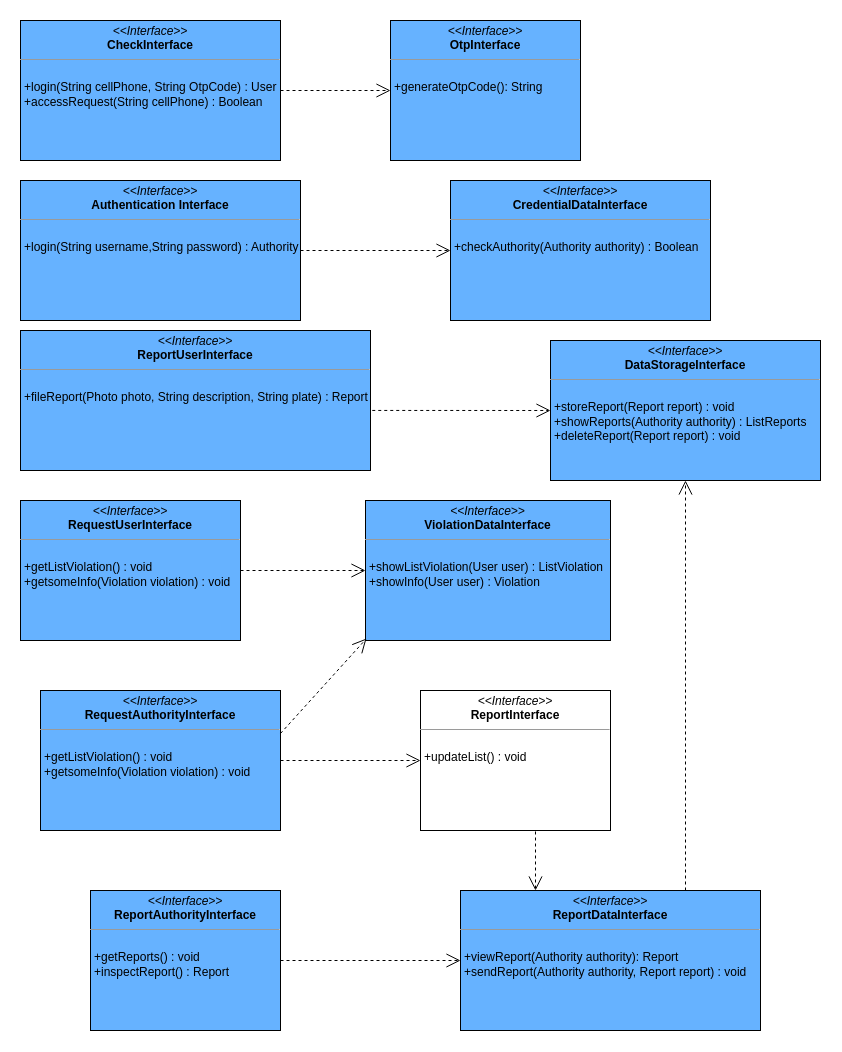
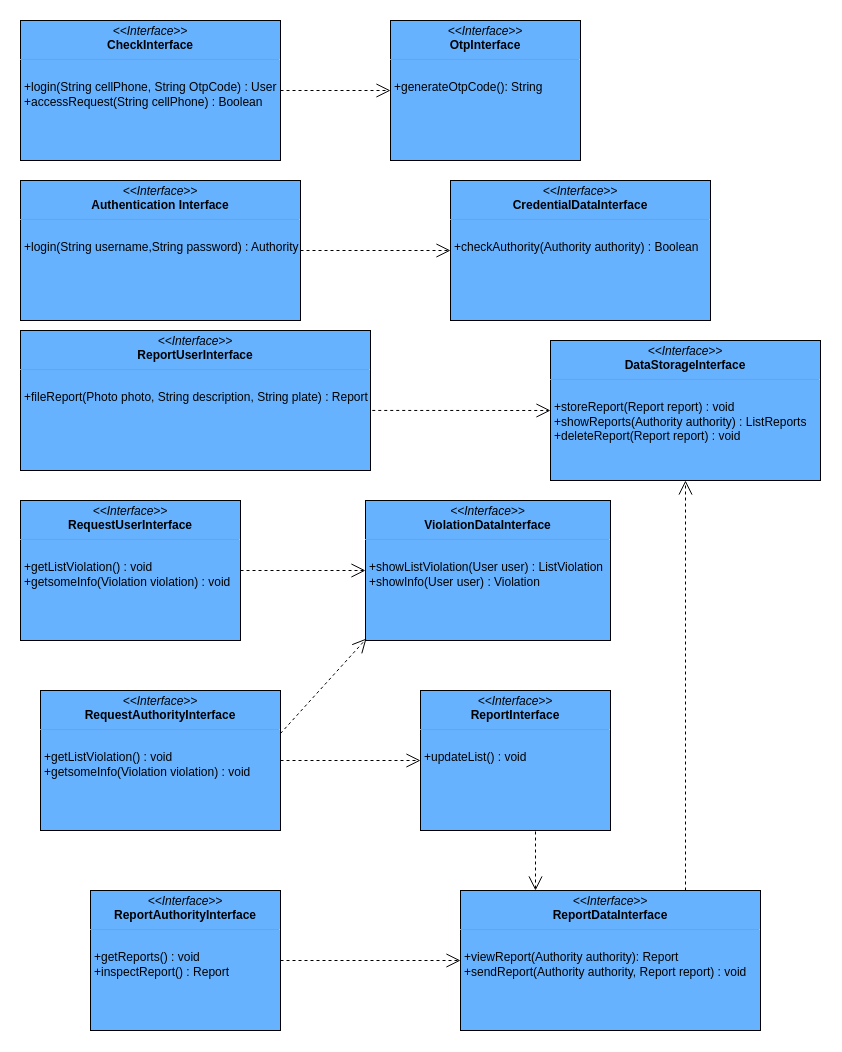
  <mxCell id="0" />
  <mxCell id="1" parent="0" />
  <mxCell id="2" value="&lt;p style=&quot;margin: 0px ; margin-top: 4px ; text-align: center&quot;&gt;&lt;i&gt;&amp;lt;&amp;lt;Interface&amp;gt;&amp;gt;&lt;/i&gt;&lt;br&gt;&lt;b&gt;CheckInterface&lt;/b&gt;&lt;/p&gt;&lt;hr size=&quot;1&quot;&gt;&lt;br&gt;&lt;p style=&quot;margin: 0px ; margin-left: 4px&quot;&gt;+login(String cellPhone, String OtpCode) : User&lt;/p&gt;&lt;p style=&quot;margin: 0px ; margin-left: 4px&quot;&gt;+accessRequest(String cellPhone) : Boolean&lt;br&gt;&lt;/p&gt;" style="verticalAlign=top;align=left;overflow=fill;fontSize=12;fontFamily=Helvetica;html=1;fillColor=#66B2FF;" parent="1" vertex="1"><mxGeometry x="20" y="20" width="260" height="140" as="geometry" /></mxCell>
  <mxCell id="3" value="&lt;p style=&quot;margin: 0px ; margin-top: 4px ; text-align: center&quot;&gt;&lt;i&gt;&amp;lt;&amp;lt;Interface&amp;gt;&amp;gt;&lt;/i&gt;&lt;br&gt;&lt;b&gt;OtpInterface&lt;/b&gt;&lt;/p&gt;&lt;hr size=&quot;1&quot;&gt;&lt;br&gt;&lt;p style=&quot;margin: 0px ; margin-left: 4px&quot;&gt;+generateOtpCode(): String&lt;br&gt;&lt;/p&gt;" style="verticalAlign=top;align=left;overflow=fill;fontSize=12;fontFamily=Helvetica;html=1;fillColor=#66B2FF;" parent="1" vertex="1"><mxGeometry x="390" y="20" width="190" height="140" as="geometry" /></mxCell>
  <mxCell id="4" value="&lt;p style=&quot;margin: 0px ; margin-top: 4px ; text-align: center&quot;&gt;&lt;i&gt;&amp;lt;&amp;lt;Interface&amp;gt;&amp;gt;&lt;/i&gt;&lt;br&gt;&lt;b&gt;ReportUserInterface&lt;/b&gt;&lt;/p&gt;&lt;hr size=&quot;1&quot;&gt;&lt;br&gt;&lt;p style=&quot;margin: 0px ; margin-left: 4px&quot;&gt;+fileReport(Photo photo, String description, String plate) : Report&lt;br&gt;&lt;/p&gt;" style="verticalAlign=top;align=left;overflow=fill;fontSize=12;fontFamily=Helvetica;html=1;fillColor=#66B2FF;" parent="1" vertex="1"><mxGeometry x="20" y="330" width="350" height="140" as="geometry" /></mxCell>
  <mxCell id="5" value="&lt;p style=&quot;margin: 0px ; margin-top: 4px ; text-align: center&quot;&gt;&lt;i&gt;&amp;lt;&amp;lt;Interface&amp;gt;&amp;gt;&lt;/i&gt;&lt;br&gt;&lt;b&gt;DataStorageInterface&lt;/b&gt;&lt;/p&gt;&lt;hr size=&quot;1&quot;&gt;&lt;br&gt;&lt;p style=&quot;margin: 0px ; margin-left: 4px&quot;&gt;+storeReport(Report report) : void&lt;br&gt;+showReports(Authority authority) : ListReports&lt;/p&gt;&lt;p style=&quot;margin: 0px ; margin-left: 4px&quot;&gt;+deleteReport(Report report) : void&lt;br&gt;&lt;/p&gt;" style="verticalAlign=top;align=left;overflow=fill;fontSize=12;fontFamily=Helvetica;html=1;fillColor=#66B2FF;" parent="1" vertex="1"><mxGeometry x="550" y="340" width="270" height="140" as="geometry" /></mxCell>
  <mxCell id="6" value="&lt;p style=&quot;margin: 0px ; margin-top: 4px ; text-align: center&quot;&gt;&lt;i&gt;&amp;lt;&amp;lt;Interface&amp;gt;&amp;gt;&lt;/i&gt;&lt;br&gt;&lt;b&gt;RequestUserInterface&lt;/b&gt;&lt;/p&gt;&lt;hr size=&quot;1&quot;&gt;&lt;br&gt;&lt;p style=&quot;margin: 0px ; margin-left: 4px&quot;&gt;+getListViolation() : void&lt;/p&gt;&lt;p style=&quot;margin: 0px ; margin-left: 4px&quot;&gt;+getsomeInfo(Violation violation) : void&lt;br&gt;&lt;/p&gt;" style="verticalAlign=top;align=left;overflow=fill;fontSize=12;fontFamily=Helvetica;html=1;fillColor=#66B2FF;" parent="1" vertex="1"><mxGeometry x="20" y="500" width="220" height="140" as="geometry" /></mxCell>
  <mxCell id="7" value="&lt;p style=&quot;margin: 0px ; margin-top: 4px ; text-align: center&quot;&gt;&lt;i&gt;&amp;lt;&amp;lt;Interface&amp;gt;&amp;gt;&lt;/i&gt;&lt;br&gt;&lt;b&gt;RequestAuthorityInterface&lt;/b&gt;&lt;/p&gt;&lt;hr size=&quot;1&quot;&gt;&lt;br&gt;&lt;p style=&quot;margin: 0px ; margin-left: 4px&quot;&gt;+getListViolation() : void&lt;br&gt;+getsomeInfo(Violation violation) : void&lt;br&gt;&lt;/p&gt;" style="verticalAlign=top;align=left;overflow=fill;fontSize=12;fontFamily=Helvetica;html=1;fillColor=#66B2FF;" parent="1" vertex="1"><mxGeometry x="40" y="690" width="240" height="140" as="geometry" /></mxCell>
  <mxCell id="8" value="&lt;p style=&quot;margin: 0px ; margin-top: 4px ; text-align: center&quot;&gt;&lt;i&gt;&amp;lt;&amp;lt;Interface&amp;gt;&amp;gt;&lt;/i&gt;&lt;br&gt;&lt;b&gt;ReportAuthorityInterface&lt;/b&gt;&lt;/p&gt;&lt;hr size=&quot;1&quot;&gt;&lt;br&gt;&lt;p style=&quot;margin: 0px ; margin-left: 4px&quot;&gt;+getReports() : void&lt;br&gt;+inspectReport() : Report&lt;br&gt;&lt;/p&gt;" style="verticalAlign=top;align=left;overflow=fill;fontSize=12;fontFamily=Helvetica;html=1;fillColor=#66B2FF;" parent="1" vertex="1"><mxGeometry x="90" y="890" width="190" height="140" as="geometry" /></mxCell>
  <mxCell id="9" value="&lt;p style=&quot;margin: 0px ; margin-top: 4px ; text-align: center&quot;&gt;&lt;i&gt;&amp;lt;&amp;lt;Interface&amp;gt;&amp;gt;&lt;/i&gt;&lt;br&gt;&lt;b&gt;Authentication Interface&lt;/b&gt;&lt;/p&gt;&lt;hr size=&quot;1&quot;&gt;&lt;br&gt;&lt;p style=&quot;margin: 0px ; margin-left: 4px&quot;&gt;+login(String username,String password) : Authority&lt;br&gt;&lt;/p&gt;" style="verticalAlign=top;align=left;overflow=fill;fontSize=12;fontFamily=Helvetica;html=1;fillColor=#66B2FF;" parent="1" vertex="1"><mxGeometry x="20" y="180" width="280" height="140" as="geometry" /></mxCell>
- <mxCell id="10" value="&lt;p style=&quot;margin: 0px ; margin-top: 4px ; text-align: center&quot;&gt;&lt;i&gt;&amp;lt;&amp;lt;Interface&amp;gt;&amp;gt;&lt;/i&gt;&lt;br&gt;&lt;b&gt;ReportInterface&lt;/b&gt;&lt;/p&gt;&lt;hr size=&quot;1&quot;&gt;&lt;br&gt;&lt;p style=&quot;margin: 0px ; margin-left: 4px&quot;&gt;+updateList() : void&lt;br&gt;&lt;/p&gt;" style="verticalAlign=top;align=left;overflow=fill;fontSize=12;fontFamily=Helvetica;html=1;fillColor=#ffffff;" parent="1" vertex="1"><mxGeometry x="420" y="690" width="190" height="140" as="geometry" /></mxCell>
+ <mxCell id="10" value="&lt;p style=&quot;margin: 0px ; margin-top: 4px ; text-align: center&quot;&gt;&lt;i&gt;&amp;lt;&amp;lt;Interface&amp;gt;&amp;gt;&lt;/i&gt;&lt;br&gt;&lt;b&gt;ReportInterface&lt;/b&gt;&lt;/p&gt;&lt;hr size=&quot;1&quot;&gt;&lt;br&gt;&lt;p style=&quot;margin: 0px ; margin-left: 4px&quot;&gt;+updateList() : void&lt;br&gt;&lt;/p&gt;" style="verticalAlign=top;align=left;overflow=fill;fontSize=12;fontFamily=Helvetica;html=1;fillColor=#66B2FF;" parent="1" vertex="1"><mxGeometry x="420" y="690" width="190" height="140" as="geometry" /></mxCell>
  <mxCell id="11" value="&lt;p style=&quot;margin: 0px ; margin-top: 4px ; text-align: center&quot;&gt;&lt;i&gt;&amp;lt;&amp;lt;Interface&amp;gt;&amp;gt;&lt;/i&gt;&lt;br&gt;&lt;b&gt;ViolationDataInterface&lt;/b&gt;&lt;/p&gt;&lt;hr size=&quot;1&quot;&gt;&lt;br&gt;&lt;p style=&quot;margin: 0px ; margin-left: 4px&quot;&gt;+showListViolation(User user) : ListViolation&lt;br&gt;+showInfo(User user) : Violation&lt;br&gt;&lt;/p&gt;" style="verticalAlign=top;align=left;overflow=fill;fontSize=12;fontFamily=Helvetica;html=1;fillColor=#66B2FF;" parent="1" vertex="1"><mxGeometry x="365" y="500" width="245" height="140" as="geometry" /></mxCell>
  <mxCell id="12" value="&lt;p style=&quot;margin: 0px ; margin-top: 4px ; text-align: center&quot;&gt;&lt;i&gt;&amp;lt;&amp;lt;Interface&amp;gt;&amp;gt;&lt;/i&gt;&lt;br&gt;&lt;b&gt;ReportDataInterface&lt;/b&gt;&lt;/p&gt;&lt;hr size=&quot;1&quot;&gt;&lt;br&gt;&lt;p style=&quot;margin: 0px ; margin-left: 4px&quot;&gt;+viewReport(Authority authority): Report&lt;br&gt;+sendReport(Authority authority, Report report) : void&lt;br&gt;&lt;/p&gt;" style="verticalAlign=top;align=left;overflow=fill;fontSize=12;fontFamily=Helvetica;html=1;fillColor=#66B2FF;" parent="1" vertex="1"><mxGeometry x="460" y="890" width="300" height="140" as="geometry" /></mxCell>
  <mxCell id="13" value="&lt;p style=&quot;margin: 0px ; margin-top: 4px ; text-align: center&quot;&gt;&lt;i&gt;&amp;lt;&amp;lt;Interface&amp;gt;&amp;gt;&lt;/i&gt;&lt;br&gt;&lt;b&gt;CredentialDataInterface&lt;/b&gt;&lt;/p&gt;&lt;hr size=&quot;1&quot;&gt;&lt;br&gt;&lt;p style=&quot;margin: 0px ; margin-left: 4px&quot;&gt;+checkAuthority(Authority authority) : Boolean&lt;br&gt;&lt;/p&gt;" style="verticalAlign=top;align=left;overflow=fill;fontSize=12;fontFamily=Helvetica;html=1;fillColor=#66B2FF;" parent="1" vertex="1"><mxGeometry x="450" y="180" width="260" height="140" as="geometry" /></mxCell>
  <mxCell id="14" value="" style="endArrow=open;endSize=12;dashed=1;html=1;" parent="1" source="7" target="10" edge="1"><mxGeometry width="160" relative="1" as="geometry"><mxPoint x="40" y="1130" as="sourcePoint" /><mxPoint x="200" y="1130" as="targetPoint" /></mxGeometry></mxCell>
  <mxCell id="15" value="" style="endArrow=open;endSize=12;dashed=1;html=1;exitX=1;exitY=0.5;exitDx=0;exitDy=0;entryX=0;entryY=0.5;entryDx=0;entryDy=0;" parent="1" source="6" target="11" edge="1"><mxGeometry width="160" relative="1" as="geometry"><mxPoint x="230" y="820.968" as="sourcePoint" /><mxPoint x="350" y="759.032" as="targetPoint" /></mxGeometry></mxCell>
  <mxCell id="16" value="" style="endArrow=open;endSize=12;dashed=1;html=1;exitX=1;exitY=0.5;exitDx=0;exitDy=0;entryX=0;entryY=0.5;entryDx=0;entryDy=0;" parent="1" source="8" target="12" edge="1"><mxGeometry width="160" relative="1" as="geometry"><mxPoint x="240" y="830.968" as="sourcePoint" /><mxPoint x="360" y="769.032" as="targetPoint" /></mxGeometry></mxCell>
  <mxCell id="17" value="" style="endArrow=open;endSize=12;dashed=1;html=1;exitX=1;exitY=0.5;exitDx=0;exitDy=0;entryX=0;entryY=0.5;entryDx=0;entryDy=0;" parent="1" source="2" target="3" edge="1"><mxGeometry width="160" relative="1" as="geometry"><mxPoint x="600" y="320" as="sourcePoint" /><mxPoint x="330" y="29.032" as="targetPoint" /><Array as="points" /></mxGeometry></mxCell>
  <mxCell id="18" value="" style="endArrow=open;endSize=12;dashed=1;html=1;exitX=1;exitY=0.5;exitDx=0;exitDy=0;entryX=0;entryY=0.5;entryDx=0;entryDy=0;" parent="1" source="9" target="13" edge="1"><mxGeometry width="160" relative="1" as="geometry"><mxPoint x="675" y="240" as="sourcePoint" /><mxPoint x="800" y="90" as="targetPoint" /><Array as="points" /></mxGeometry></mxCell>
  <mxCell id="19" value="" style="endArrow=open;endSize=12;dashed=1;html=1;entryX=0;entryY=0.5;entryDx=0;entryDy=0;exitX=1.005;exitY=0.571;exitDx=0;exitDy=0;exitPerimeter=0;" parent="1" source="4" target="5" edge="1"><mxGeometry width="160" relative="1" as="geometry"><mxPoint x="220" y="258" as="sourcePoint" /><mxPoint x="290" y="420" as="targetPoint" /><Array as="points" /></mxGeometry></mxCell>
  <mxCell id="20" value="" style="endArrow=open;endSize=12;dashed=1;html=1;exitX=0.75;exitY=0;exitDx=0;exitDy=0;entryX=0.5;entryY=1;entryDx=0;entryDy=0;" parent="1" source="12" target="5" edge="1"><mxGeometry width="160" relative="1" as="geometry"><mxPoint x="610" y="675" as="sourcePoint" /><mxPoint x="760" y="585" as="targetPoint" /></mxGeometry></mxCell>
  <mxCell id="21" value="" style="endArrow=open;endSize=12;dashed=1;html=1;entryX=0.25;entryY=0;entryDx=0;entryDy=0;" parent="1" target="12" edge="1"><mxGeometry width="160" relative="1" as="geometry"><mxPoint x="535" y="831" as="sourcePoint" /><mxPoint x="470" y="970" as="targetPoint" /></mxGeometry></mxCell>
  <mxCell id="22" value="" style="endArrow=open;endSize=12;dashed=1;html=1;entryX=0.004;entryY=0.986;entryDx=0;entryDy=0;exitX=1;exitY=0.307;exitDx=0;exitDy=0;exitPerimeter=0;entryPerimeter=0;" parent="1" source="7" target="11" edge="1"><mxGeometry width="160" relative="1" as="geometry"><mxPoint x="456.059" y="547" as="sourcePoint" /><mxPoint x="457.95" y="422.04" as="targetPoint" /></mxGeometry></mxCell>
